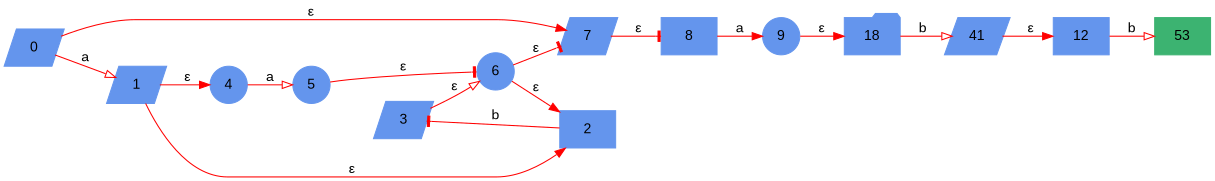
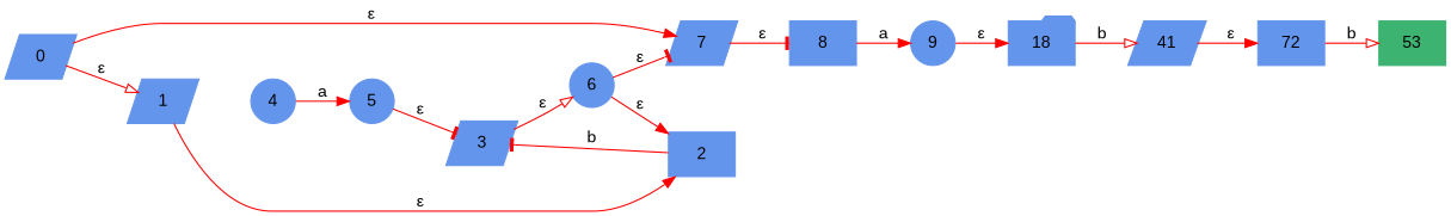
  digraph {
    fontname="Liberation Sans"
    rankdir=LR
    node [color=cornflowerblue fontname="Liberation Sans" shape=parallelogram style=filled]
    edge [arrowhead=normal color=red fontname="Liberation Sans"]
    n1 [color=mediumseagreen label=53 shape=box]
    0
    1
    7
    4 [shape=circle]
    2 [shape=box]
    8 [shape=box]
    5 [shape=circle]
    3
    9 [shape=circle]
    6 [shape=circle]
    n12 [label=18 shape=folder]
    n13 [label=41]
-   12 [shape=box]
-   0 -> 1 [arrowhead=onormal label=a]
+   12 [shape=box label=72]
+   0 -> 1 [arrowhead=onormal label="ε"]
    0 -> 7 [label="ε"]
-   1 -> 4 [label="ε"]
    1 -> 2 [label="ε"]
    7 -> 8 [arrowhead=tee label="ε"]
-   4 -> 5 [arrowhead=onormal label=a]
+   4 -> 5 [label=a]
    2 -> 3 [arrowhead=tee label=b]
    8 -> 9 [label=a]
-   5 -> 6 [arrowhead=tee label="ε"]
+   5 -> 3 [arrowhead=tee label="ε"]
    3 -> 6 [arrowhead=onormal label="ε"]
    9 -> n12 [label="ε"]
    6 -> 7 [arrowhead=tee label="ε"]
    6 -> 2 [label="ε"]
    n12 -> n13 [arrowhead=onormal label=b]
    n13 -> 12 [label="ε"]
    12 -> n1 [arrowhead=onormal label=b]
  }
